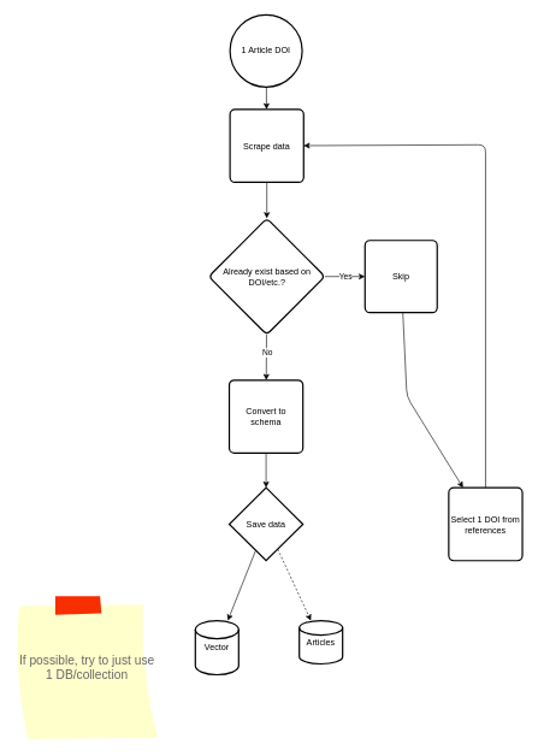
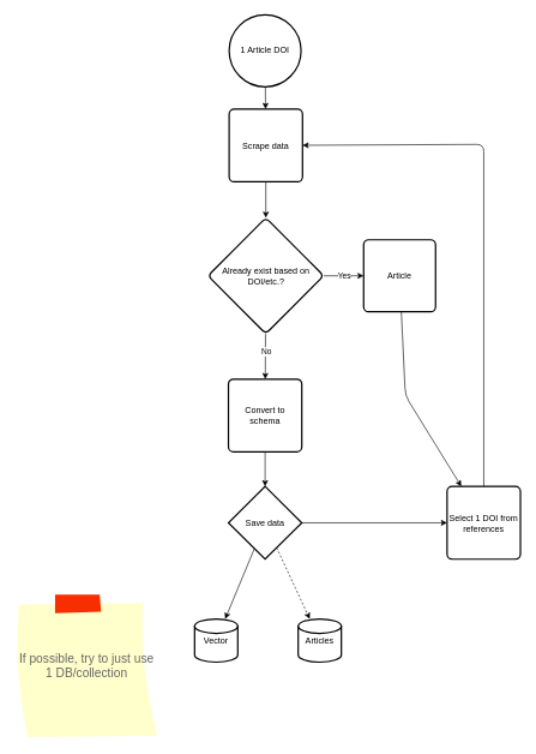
  <mxCell id="0" />
  <mxCell id="1" parent="0" />
- <mxCell id="2" value="Vector" style="strokeWidth=2;html=1;shape=mxgraph.flowchart.database;whiteSpace=wrap;" vertex="1" parent="1"><mxGeometry x="270" y="859" width="60" height="75" as="geometry" /></mxCell>
+ <mxCell id="2" value="Vector" style="strokeWidth=2;html=1;shape=mxgraph.flowchart.database;whiteSpace=wrap;" vertex="1" parent="1"><mxGeometry x="270" y="859" width="60" height="60" as="geometry" /></mxCell>
  <mxCell id="3" value="Articles" style="strokeWidth=2;html=1;shape=mxgraph.flowchart.database;whiteSpace=wrap;" vertex="1" parent="1"><mxGeometry x="414" y="859" width="60" height="60" as="geometry" /></mxCell>
  <mxCell id="4" value="If possible, try to just use 1 DB/collection" style="strokeWidth=1;shadow=0;dashed=0;align=center;html=1;shape=mxgraph.mockup.text.stickyNote2;fontColor=#666666;mainText=;fontSize=17;whiteSpace=wrap;fillColor=#ffffcc;strokeColor=#F62E00;" vertex="1" parent="1"><mxGeometry x="20" y="825" width="200" height="200" as="geometry" /></mxCell>
  <mxCell id="5" style="edgeStyle=none;html=1;" edge="1" parent="1" source="6" target="8"><mxGeometry relative="1" as="geometry" /></mxCell>
  <mxCell id="6" value="1 Article DOI" style="strokeWidth=2;html=1;shape=mxgraph.flowchart.start_2;whiteSpace=wrap;" vertex="1" parent="1"><mxGeometry x="318" y="20" width="100" height="100" as="geometry" /></mxCell>
  <mxCell id="7" value="" style="edgeStyle=none;html=1;" edge="1" parent="1" source="8" target="12"><mxGeometry relative="1" as="geometry" /></mxCell>
  <mxCell id="8" value="Scrape data" style="rounded=1;whiteSpace=wrap;html=1;absoluteArcSize=1;arcSize=14;strokeWidth=2;" vertex="1" parent="1"><mxGeometry x="318" y="151" width="102" height="101" as="geometry" /></mxCell>
  <mxCell id="9" style="edgeStyle=none;html=1;" edge="1" parent="1" source="12" target="14"><mxGeometry relative="1" as="geometry" /></mxCell>
  <mxCell id="10" value="No" style="edgeLabel;html=1;align=center;verticalAlign=middle;resizable=0;points=[];" vertex="1" connectable="0" parent="9"><mxGeometry x="-0.221" y="1" relative="1" as="geometry"><mxPoint as="offset" /></mxGeometry></mxCell>
  <mxCell id="11" value="Yes" style="edgeStyle=none;html=1;" edge="1" parent="1" source="12" target="20"><mxGeometry relative="1" as="geometry" /></mxCell>
  <mxCell id="12" value="Already exist based on DOI/etc.?" style="rhombus;whiteSpace=wrap;html=1;rounded=1;arcSize=14;strokeWidth=2;" vertex="1" parent="1"><mxGeometry x="288.5" y="302" width="161" height="161" as="geometry" /></mxCell>
  <mxCell id="13" value="" style="edgeStyle=none;html=1;" edge="1" parent="1" source="14" target="18"><mxGeometry relative="1" as="geometry" /></mxCell>
  <mxCell id="14" value="Convert to schema" style="rounded=1;whiteSpace=wrap;html=1;absoluteArcSize=1;arcSize=14;strokeWidth=2;" vertex="1" parent="1"><mxGeometry x="317" y="526" width="102" height="101" as="geometry" /></mxCell>
  <mxCell id="15" style="edgeStyle=none;html=1;" edge="1" parent="1" source="18" target="2"><mxGeometry relative="1" as="geometry" /></mxCell>
  <mxCell id="16" style="edgeStyle=none;html=1;dashed=1;" edge="1" parent="1" source="18" target="3"><mxGeometry relative="1" as="geometry" /></mxCell>
+ <mxCell id="17" value="" style="edgeStyle=none;html=1;" edge="1" parent="1" source="18" target="22"><mxGeometry relative="1" as="geometry" /></mxCell>
  <mxCell id="18" value="Save data" style="rhombus;whiteSpace=wrap;html=1;absoluteArcSize=1;arcSize=14;strokeWidth=2;" vertex="1" parent="1"><mxGeometry x="317" y="675" width="102" height="101" as="geometry" /></mxCell>
  <mxCell id="19" style="edgeStyle=none;html=1;" edge="1" parent="1" source="20" target="22"><mxGeometry relative="1" as="geometry"><Array as="points"><mxPoint x="563" y="549" /></Array></mxGeometry></mxCell>
- <mxCell id="20" value="Skip" style="rounded=1;whiteSpace=wrap;html=1;absoluteArcSize=1;arcSize=14;strokeWidth=2;" vertex="1" parent="1"><mxGeometry x="505" y="332.5" width="100" height="100" as="geometry" /></mxCell>
+ <mxCell id="20" value="Article" style="rounded=1;whiteSpace=wrap;html=1;absoluteArcSize=1;arcSize=14;strokeWidth=2;" vertex="1" parent="1"><mxGeometry x="505" y="332.5" width="100" height="100" as="geometry" /></mxCell>
  <mxCell id="21" style="edgeStyle=none;html=1;" edge="1" parent="1" source="22" target="8"><mxGeometry relative="1" as="geometry"><Array as="points"><mxPoint x="672" y="200" /></Array></mxGeometry></mxCell>
  <mxCell id="22" value="Select 1 DOI from references" style="rounded=1;whiteSpace=wrap;html=1;absoluteArcSize=1;arcSize=14;strokeWidth=2;" vertex="1" parent="1"><mxGeometry x="621" y="675" width="102" height="101" as="geometry" /></mxCell>
